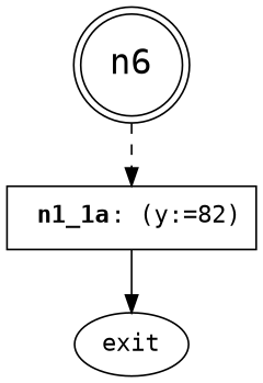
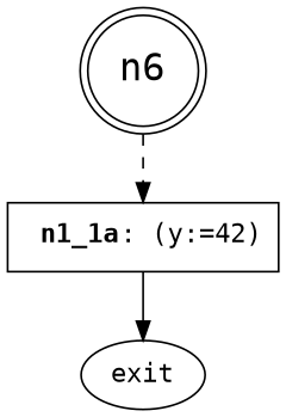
  digraph {
    fontname="DejaVu Sans Mono"
    node [fontname="DejaVu Sans Mono"]
    edge [fontname="DejaVu Sans Mono"]
    n1 [fontsize=20 label=n6 shape=doublecircle]
-   n2 [label=< <B>n1_1a</B>: (y:=82)> shape=box]
+   n2 [label=< <B>n1_1a</B>: (y:=42)> shape=box]
    exit
    n1 -> n2 [style=dashed]
    n2 -> exit
  }
